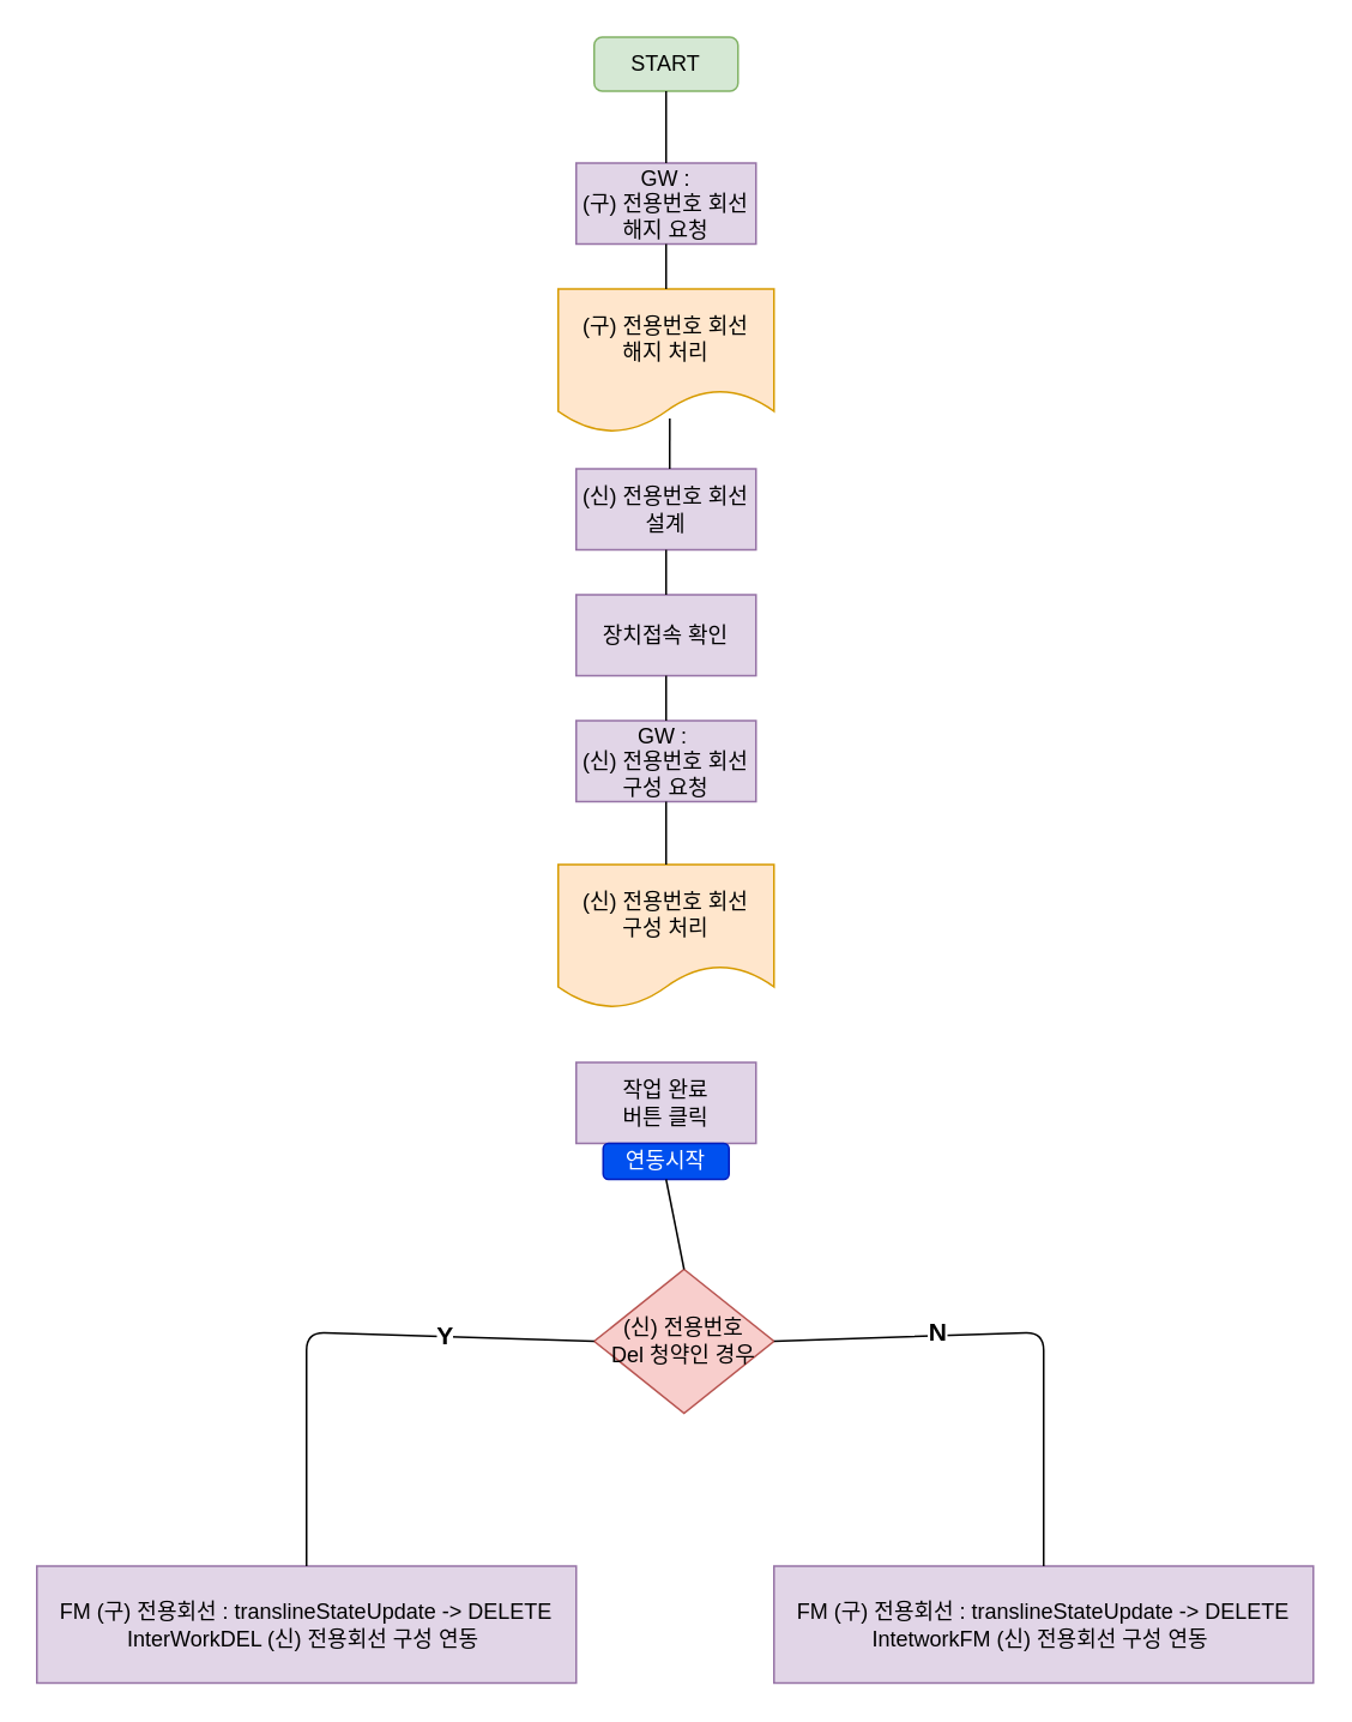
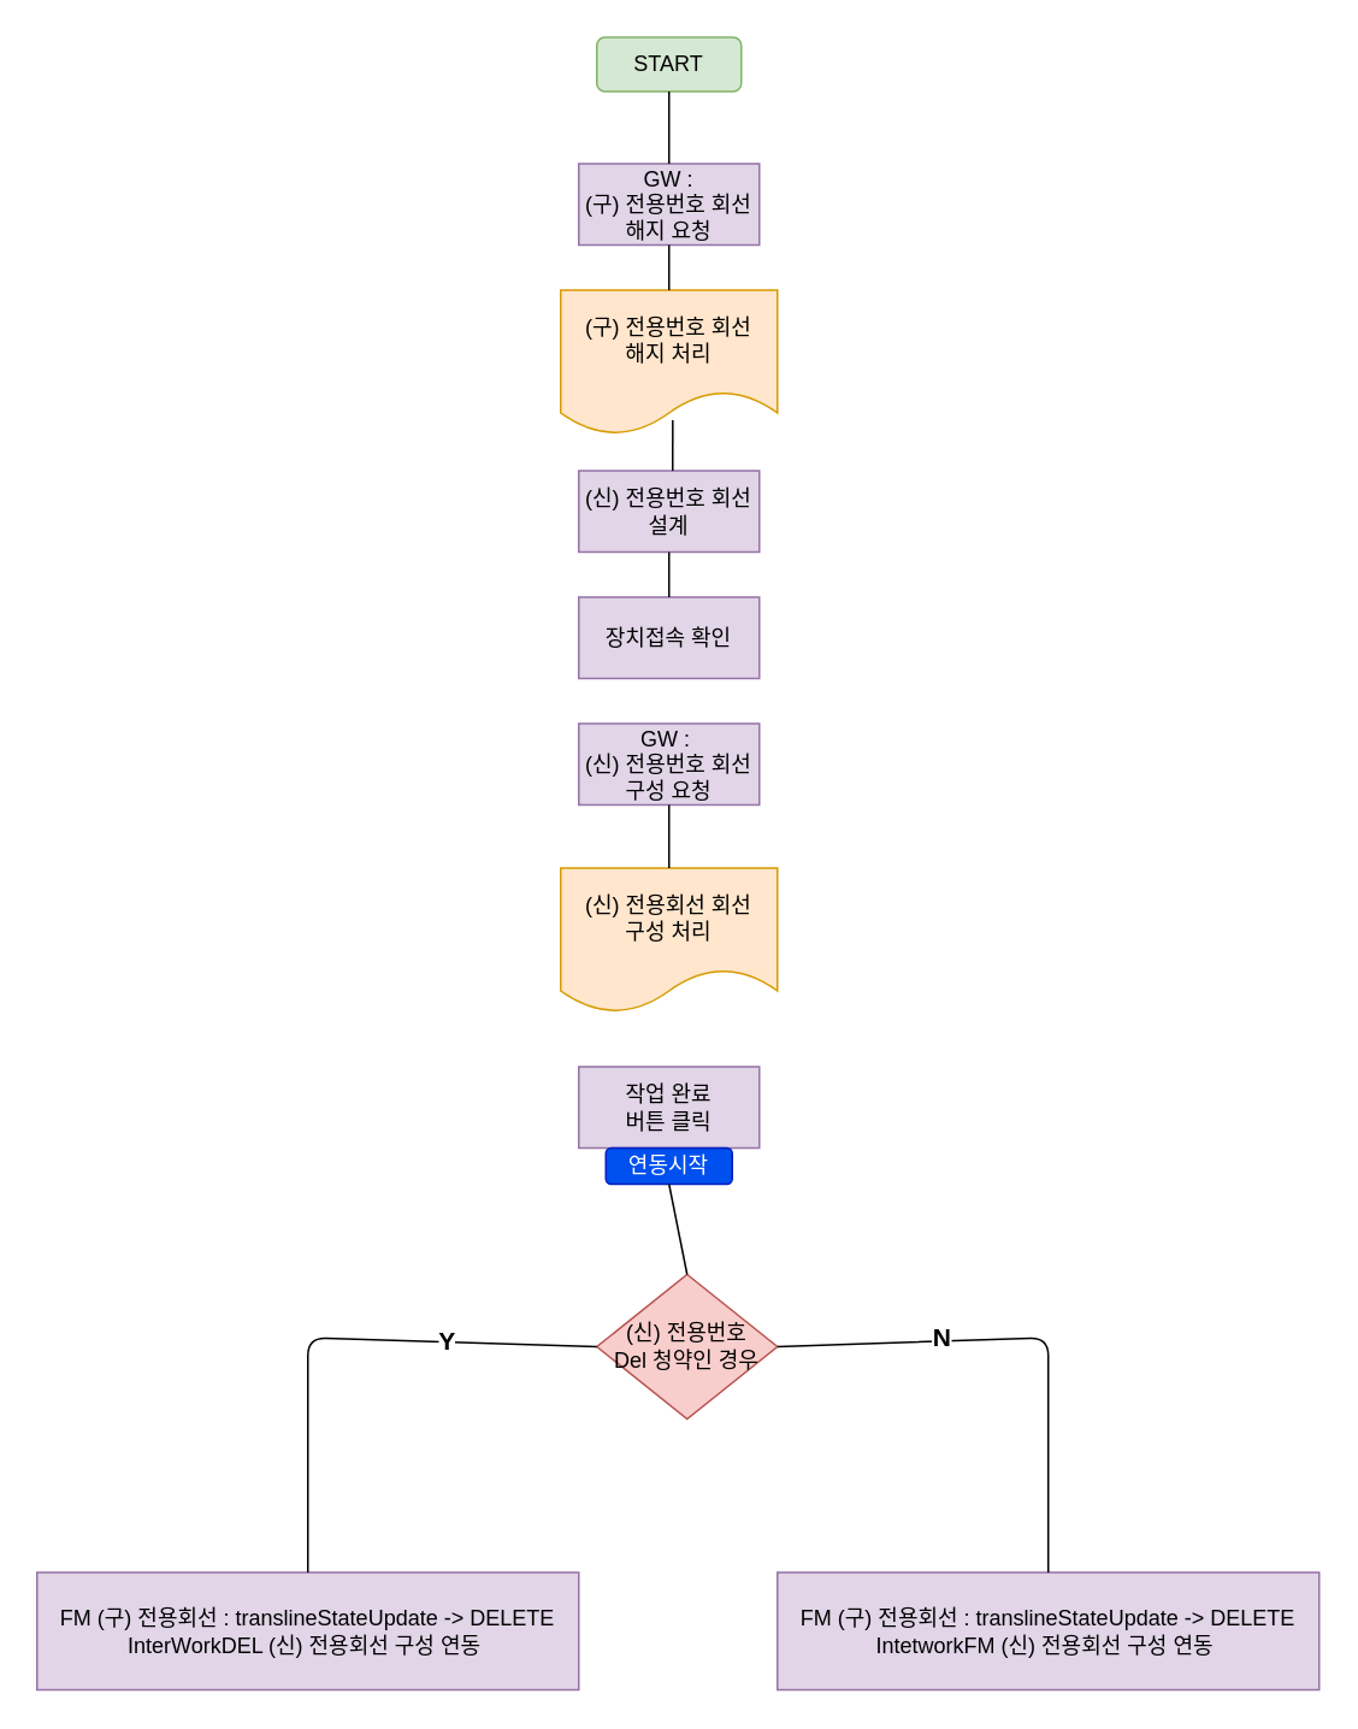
  <mxCell id="0" />
  <mxCell id="1" parent="0" />
  <mxCell id="2" value="START" style="rounded=1;whiteSpace=wrap;html=1;fillColor=#d5e8d4;strokeColor=#82b366;" vertex="1" parent="1"><mxGeometry x="330" y="20" width="80" height="30" as="geometry" /></mxCell>
  <mxCell id="3" value="GW :&lt;br&gt;(구) 전용번호 회선 해지 요청" style="rounded=0;whiteSpace=wrap;html=1;fillColor=#e1d5e7;strokeColor=#9673a6;" vertex="1" parent="1"><mxGeometry x="320" y="90" width="100" height="45" as="geometry" /></mxCell>
  <mxCell id="4" value="(신) 전용번호 회선 설계" style="rounded=0;whiteSpace=wrap;html=1;fillColor=#e1d5e7;strokeColor=#9673a6;" vertex="1" parent="1"><mxGeometry x="320" y="260" width="100" height="45" as="geometry" /></mxCell>
  <mxCell id="5" value="GW :&amp;nbsp;&lt;br&gt;(신) 전용번호 회선 구성 요청" style="rounded=0;whiteSpace=wrap;html=1;fillColor=#e1d5e7;strokeColor=#9673a6;" vertex="1" parent="1"><mxGeometry x="320" y="400" width="100" height="45" as="geometry" /></mxCell>
  <mxCell id="6" value="장치접속 확인" style="rounded=0;whiteSpace=wrap;html=1;fillColor=#e1d5e7;strokeColor=#9673a6;" vertex="1" parent="1"><mxGeometry x="320" y="330" width="100" height="45" as="geometry" /></mxCell>
  <mxCell id="7" value="(구) 전용번호 회선&lt;br&gt;해지 처리" style="shape=document;whiteSpace=wrap;html=1;boundedLbl=1;fillColor=#ffe6cc;strokeColor=#d79b00;" vertex="1" parent="1"><mxGeometry x="310" y="160" width="120" height="80" as="geometry" /></mxCell>
- <mxCell id="8" value="(신) 전용번호 회선&lt;br&gt;구성 처리" style="shape=document;whiteSpace=wrap;html=1;boundedLbl=1;fillColor=#ffe6cc;strokeColor=#d79b00;" vertex="1" parent="1"><mxGeometry x="310" y="480" width="120" height="80" as="geometry" /></mxCell>
+ <mxCell id="8" value="(신) 전용회선 회선&lt;br&gt;구성 처리" style="shape=document;whiteSpace=wrap;html=1;boundedLbl=1;fillColor=#ffe6cc;strokeColor=#d79b00;" vertex="1" parent="1"><mxGeometry x="310" y="480" width="120" height="80" as="geometry" /></mxCell>
  <mxCell id="9" value="작업 완료&lt;br&gt;버튼 클릭" style="rounded=0;whiteSpace=wrap;html=1;fillColor=#e1d5e7;strokeColor=#9673a6;" vertex="1" parent="1"><mxGeometry x="320" y="590" width="100" height="45" as="geometry" /></mxCell>
  <mxCell id="10" value="연동시작" style="rounded=1;whiteSpace=wrap;html=1;fillColor=#0050ef;strokeColor=#001DBC;fontColor=#ffffff;" vertex="1" parent="1"><mxGeometry x="335" y="635" width="70" height="20" as="geometry" /></mxCell>
  <mxCell id="11" value="(신) 전용번호&lt;br&gt;Del 청약인 경우" style="rhombus;whiteSpace=wrap;html=1;fillColor=#f8cecc;strokeColor=#b85450;" vertex="1" parent="1"><mxGeometry x="330" y="705" width="100" height="80" as="geometry" /></mxCell>
  <mxCell id="12" value="FM (구) 전용회선 : translineStateUpdate -&amp;gt; DELETE&lt;br&gt;InterWorkDEL (신) 전용회선 구성 연동&amp;nbsp;" style="rounded=0;whiteSpace=wrap;html=1;fillColor=#e1d5e7;strokeColor=#9673a6;" vertex="1" parent="1"><mxGeometry x="20" y="870" width="300" height="65" as="geometry" /></mxCell>
  <mxCell id="13" value="FM (구) 전용회선 : translineStateUpdate -&amp;gt; DELETE&lt;br&gt;IntetworkFM (신) 전용회선 구성 연동&amp;nbsp;" style="rounded=0;whiteSpace=wrap;html=1;fillColor=#e1d5e7;strokeColor=#9673a6;" vertex="1" parent="1"><mxGeometry x="430" y="870" width="300" height="65" as="geometry" /></mxCell>
  <mxCell id="14" value="Y" style="endArrow=none;html=1;entryX=0;entryY=0.5;entryDx=0;entryDy=0;exitX=0.5;exitY=0;exitDx=0;exitDy=0;fontSize=14;fontStyle=1" edge="1" parent="1" source="12" target="11"><mxGeometry x="0.429" width="50" height="50" relative="1" as="geometry"><mxPoint x="360" y="770" as="sourcePoint" /><mxPoint x="410" y="720" as="targetPoint" /><Array as="points"><mxPoint x="170" y="740" /></Array><mxPoint as="offset" /></mxGeometry></mxCell>
  <mxCell id="15" value="" style="endArrow=none;html=1;entryX=0.5;entryY=0;entryDx=0;entryDy=0;exitX=1;exitY=0.5;exitDx=0;exitDy=0;" edge="1" parent="1" source="11" target="13"><mxGeometry width="50" height="50" relative="1" as="geometry"><mxPoint x="360" y="770" as="sourcePoint" /><mxPoint x="410" y="720" as="targetPoint" /><Array as="points"><mxPoint x="580" y="740" /></Array></mxGeometry></mxCell>
  <mxCell id="16" value="N" style="edgeLabel;html=1;align=center;verticalAlign=middle;resizable=0;points=[];fontSize=14;fontStyle=1" vertex="1" connectable="0" parent="15"><mxGeometry x="-0.352" y="2" relative="1" as="geometry"><mxPoint as="offset" /></mxGeometry></mxCell>
  <mxCell id="17" value="" style="endArrow=none;html=1;entryX=0.5;entryY=1;entryDx=0;entryDy=0;" edge="1" parent="1" target="2"><mxGeometry width="50" height="50" relative="1" as="geometry"><mxPoint x="370" y="90" as="sourcePoint" /><mxPoint x="410" y="320" as="targetPoint" /></mxGeometry></mxCell>
  <mxCell id="18" value="" style="endArrow=none;html=1;entryX=0.5;entryY=1;entryDx=0;entryDy=0;" edge="1" parent="1" target="3"><mxGeometry width="50" height="50" relative="1" as="geometry"><mxPoint x="370" y="160" as="sourcePoint" /><mxPoint x="410" y="320" as="targetPoint" /></mxGeometry></mxCell>
  <mxCell id="19" value="" style="endArrow=none;html=1;entryX=0.517;entryY=0.9;entryDx=0;entryDy=0;entryPerimeter=0;" edge="1" parent="1" target="7"><mxGeometry width="50" height="50" relative="1" as="geometry"><mxPoint x="372" y="260" as="sourcePoint" /><mxPoint x="410" y="320" as="targetPoint" /></mxGeometry></mxCell>
  <mxCell id="20" value="" style="endArrow=none;html=1;entryX=0.5;entryY=1;entryDx=0;entryDy=0;" edge="1" parent="1" target="4"><mxGeometry width="50" height="50" relative="1" as="geometry"><mxPoint x="370" y="330" as="sourcePoint" /><mxPoint x="410" y="320" as="targetPoint" /></mxGeometry></mxCell>
- <mxCell id="21" value="" style="endArrow=none;html=1;entryX=0.5;entryY=1;entryDx=0;entryDy=0;" edge="1" parent="1" source="5" target="6"><mxGeometry width="50" height="50" relative="1" as="geometry"><mxPoint x="360" y="370" as="sourcePoint" /><mxPoint x="410" y="320" as="targetPoint" /></mxGeometry></mxCell>
  <mxCell id="22" value="" style="endArrow=none;html=1;entryX=0.5;entryY=1;entryDx=0;entryDy=0;exitX=0.5;exitY=0;exitDx=0;exitDy=0;" edge="1" parent="1" source="8" target="5"><mxGeometry width="50" height="50" relative="1" as="geometry"><mxPoint x="360" y="370" as="sourcePoint" /><mxPoint x="410" y="320" as="targetPoint" /></mxGeometry></mxCell>
  <mxCell id="23" value="" style="endArrow=none;html=1;entryX=0.5;entryY=0;entryDx=0;entryDy=0;exitX=0.5;exitY=1;exitDx=0;exitDy=0;" edge="1" parent="1" source="10" target="11"><mxGeometry width="50" height="50" relative="1" as="geometry"><mxPoint x="360" y="670" as="sourcePoint" /><mxPoint x="410" y="620" as="targetPoint" /></mxGeometry></mxCell>
